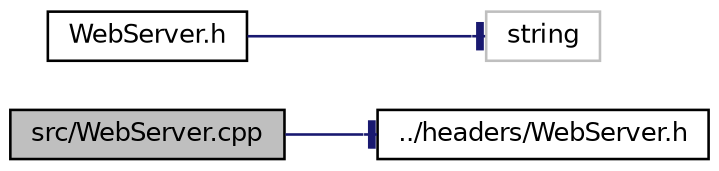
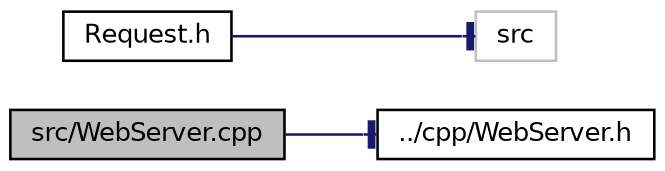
  digraph {
    rankdir=LR
    node [color=black fillcolor=white fontname=Helvetica fontsize=10 shape=record style=filled]
    edge [arrowhead=tee color=midnightblue fontname=Helvetica fontsize=10 labelfontname=Helvetica labelfontsize=10 style=solid]
    n1 [fillcolor=grey75 fontcolor=black height=0.2 label="src/WebServer.cpp" width=0.4]
-   n2 [height=0.2 label="../headers/WebServer.h" width=0.4]
-   n3 [height=0.2 label="WebServer.h" width=0.4]
-   n4 [color=grey75 height=0.2 label=string width=0.4]
+   n2 [height=0.2 label="../cpp/WebServer.h" width=0.4]
+   n3 [height=0.2 label="Request.h" width=0.4]
+   n4 [color=grey75 height=0.2 label=src width=0.4]
    n1 -> n2
    n3 -> n4
  }
